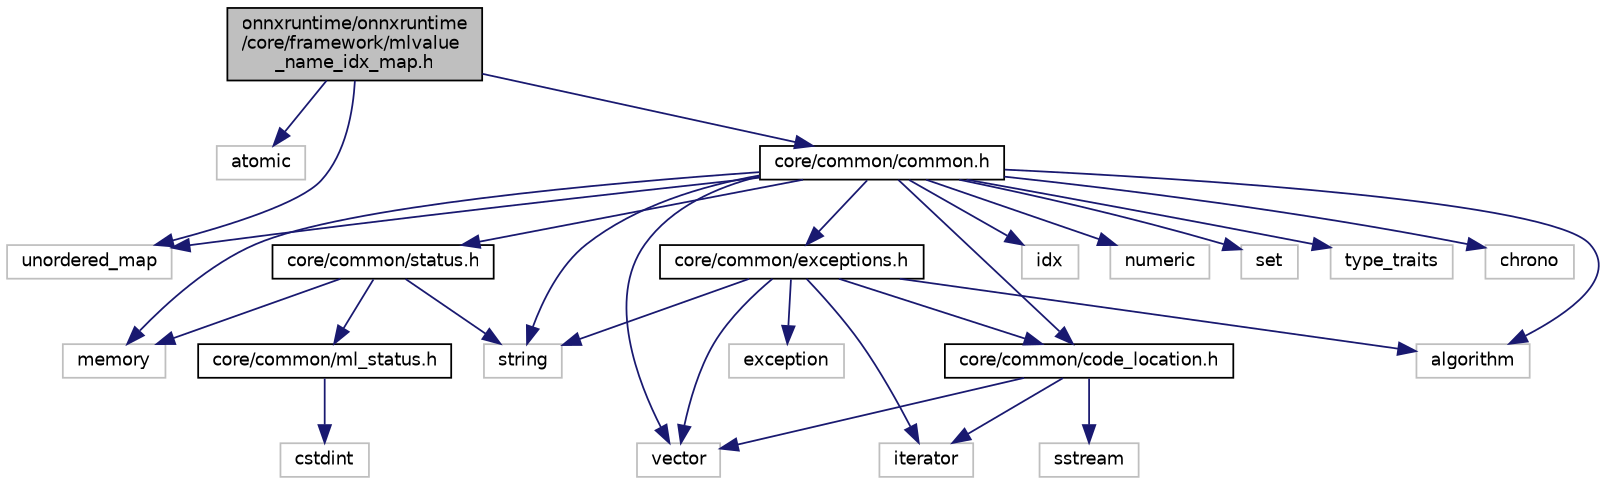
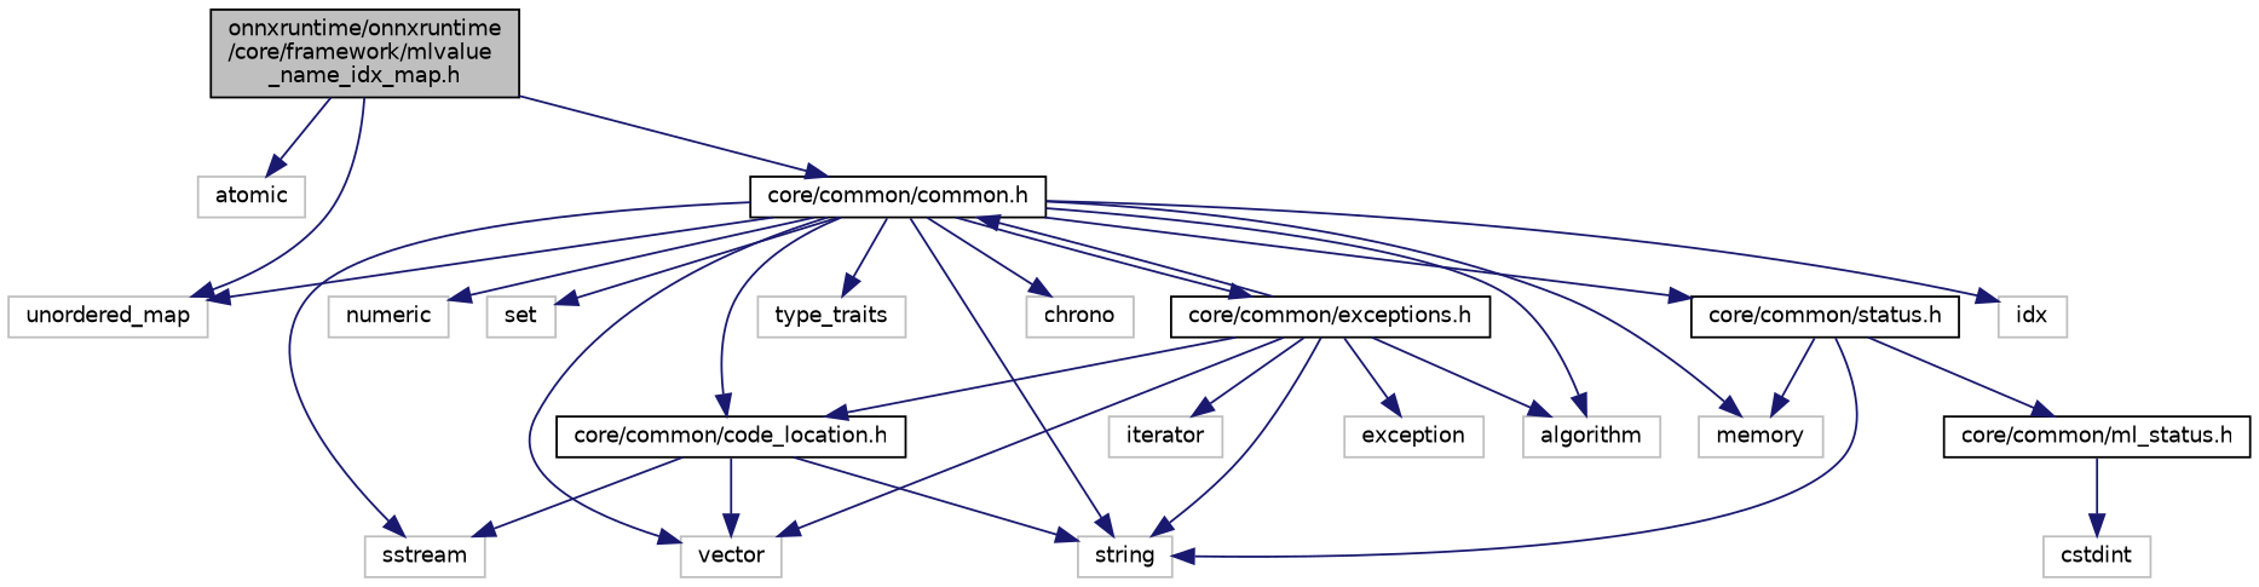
  digraph {
    node [color=grey75 fillcolor=white fontname=Helvetica fontsize=10 shape=record style=filled]
    edge [color=midnightblue fontname=Helvetica fontsize=10 labelfontname=Helvetica labelfontsize=10 style=solid]
    n1 [color=black fillcolor=grey75 fontcolor=black height=0.2 label="onnxruntime/onnxruntime\l/core/framework/mlvalue\l_name_idx_map.h" width=0.4]
    n2 [height=0.2 label=atomic width=0.4]
    n3 [height=0.2 label=unordered_map width=0.4]
    n4 [color=black height=0.2 label="core/common/common.h" width=0.4]
    n5 [height=0.2 label=algorithm width=0.4]
    n6 [height=0.2 label=idx width=0.4]
    n7 [height=0.2 label=memory width=0.4]
    n8 [height=0.2 label=numeric width=0.4]
    n9 [height=0.2 label=set width=0.4]
    n10 [height=0.2 label=sstream width=0.4]
    n11 [height=0.2 label=string width=0.4]
    n12 [height=0.2 label=type_traits width=0.4]
    n13 [height=0.2 label=vector width=0.4]
    n14 [height=0.2 label=chrono width=0.4]
    n15 [color=black height=0.2 label="core/common/code_location.h" width=0.4]
    n16 [color=black height=0.2 label="core/common/exceptions.h" width=0.4]
    n17 [color=black height=0.2 label="core/common/status.h" width=0.4]
    n18 [height=0.2 label=exception width=0.4]
    n19 [height=0.2 label=iterator width=0.4]
    n20 [color=black height=0.2 label="core/common/ml_status.h" width=0.4]
    n21 [height=0.2 label=cstdint width=0.4]
    n1 -> n2
    n1 -> n3
    n1 -> n4
    n4 -> n3
    n4 -> n5
    n4 -> n6
    n4 -> n7
    n4 -> n8
    n4 -> n9
+   n4 -> n10
    n4 -> n11
    n4 -> n12
    n4 -> n13
    n4 -> n14
    n4 -> n15
    n4 -> n16
    n4 -> n17
    n15 -> n10
-   n15 -> n19
+   n15 -> n11
    n15 -> n13
+   n16 -> n4
    n16 -> n5
    n16 -> n11
    n16 -> n13
    n16 -> n15
    n16 -> n18
    n16 -> n19
    n17 -> n7
    n17 -> n11
    n17 -> n20
    n20 -> n21
  }
